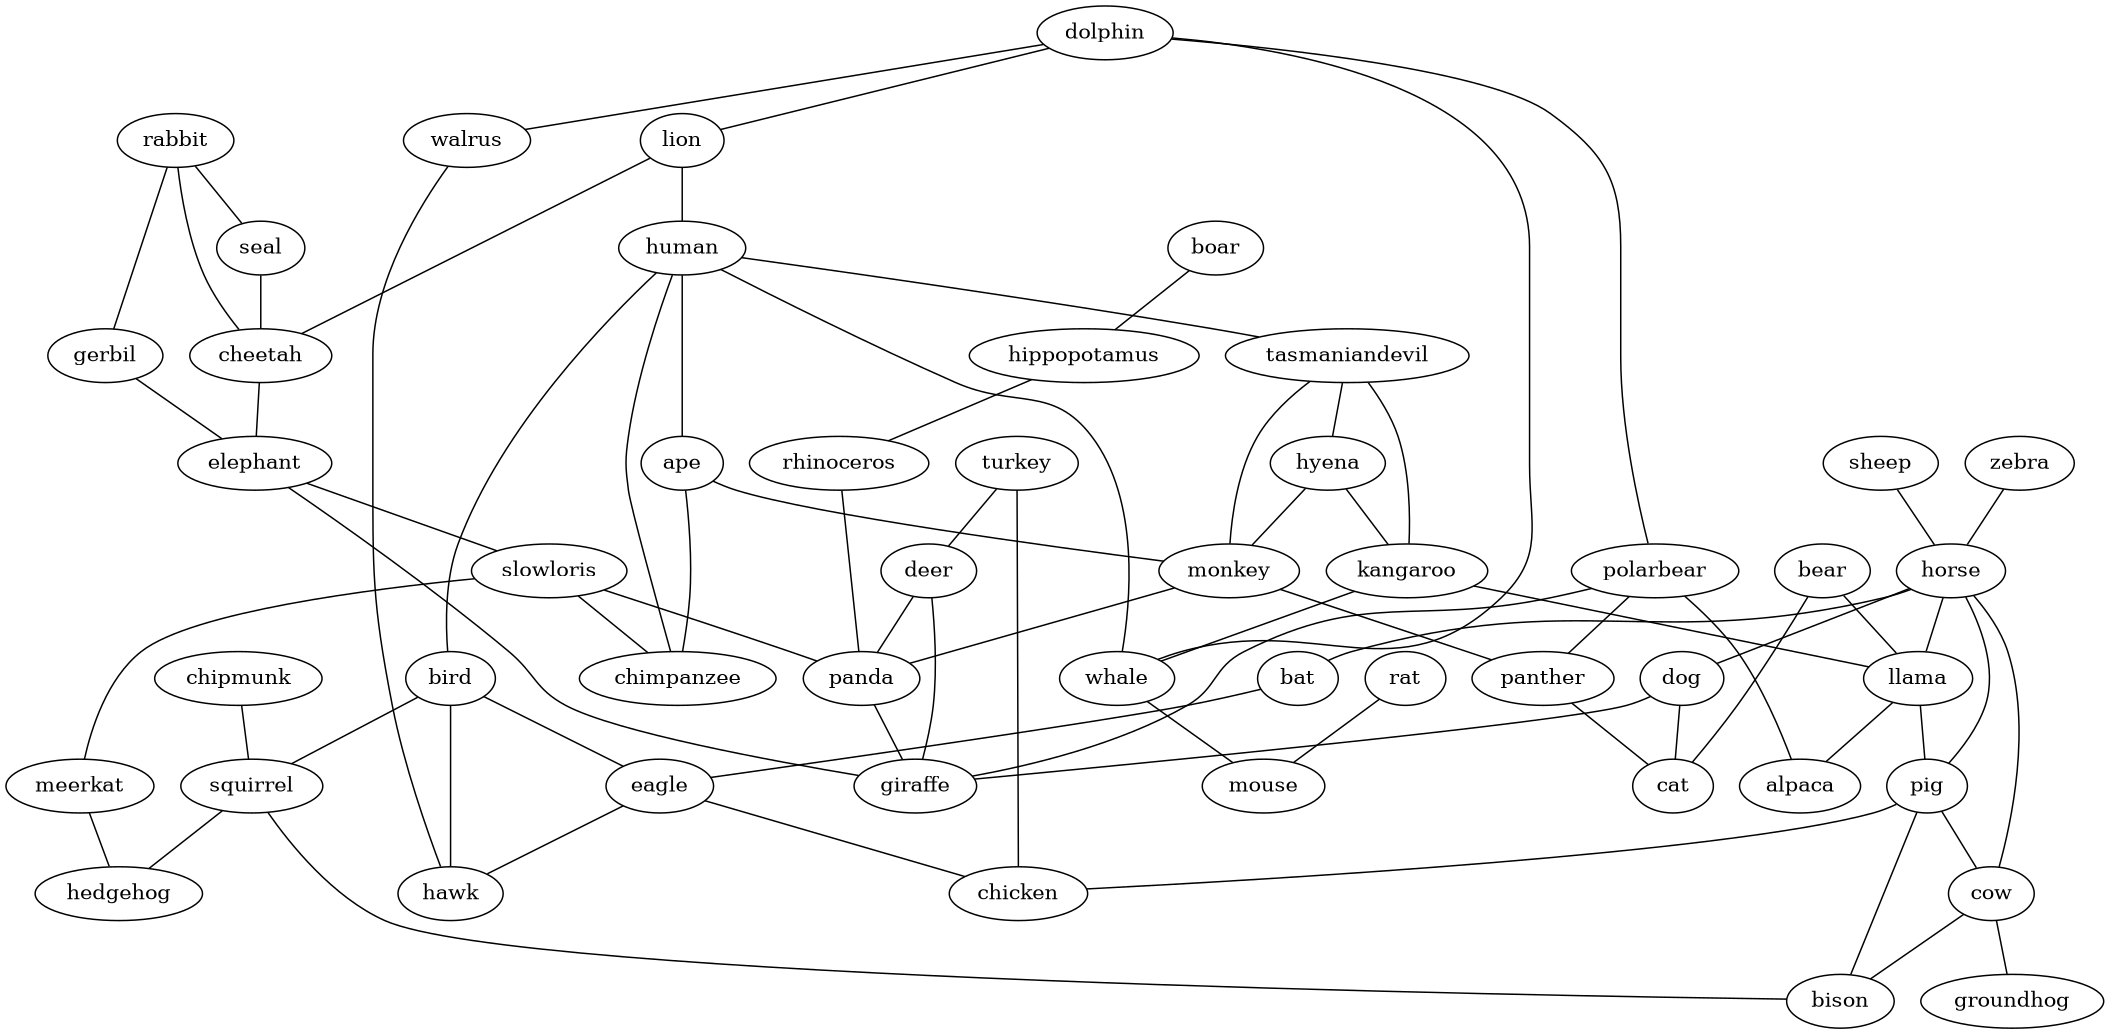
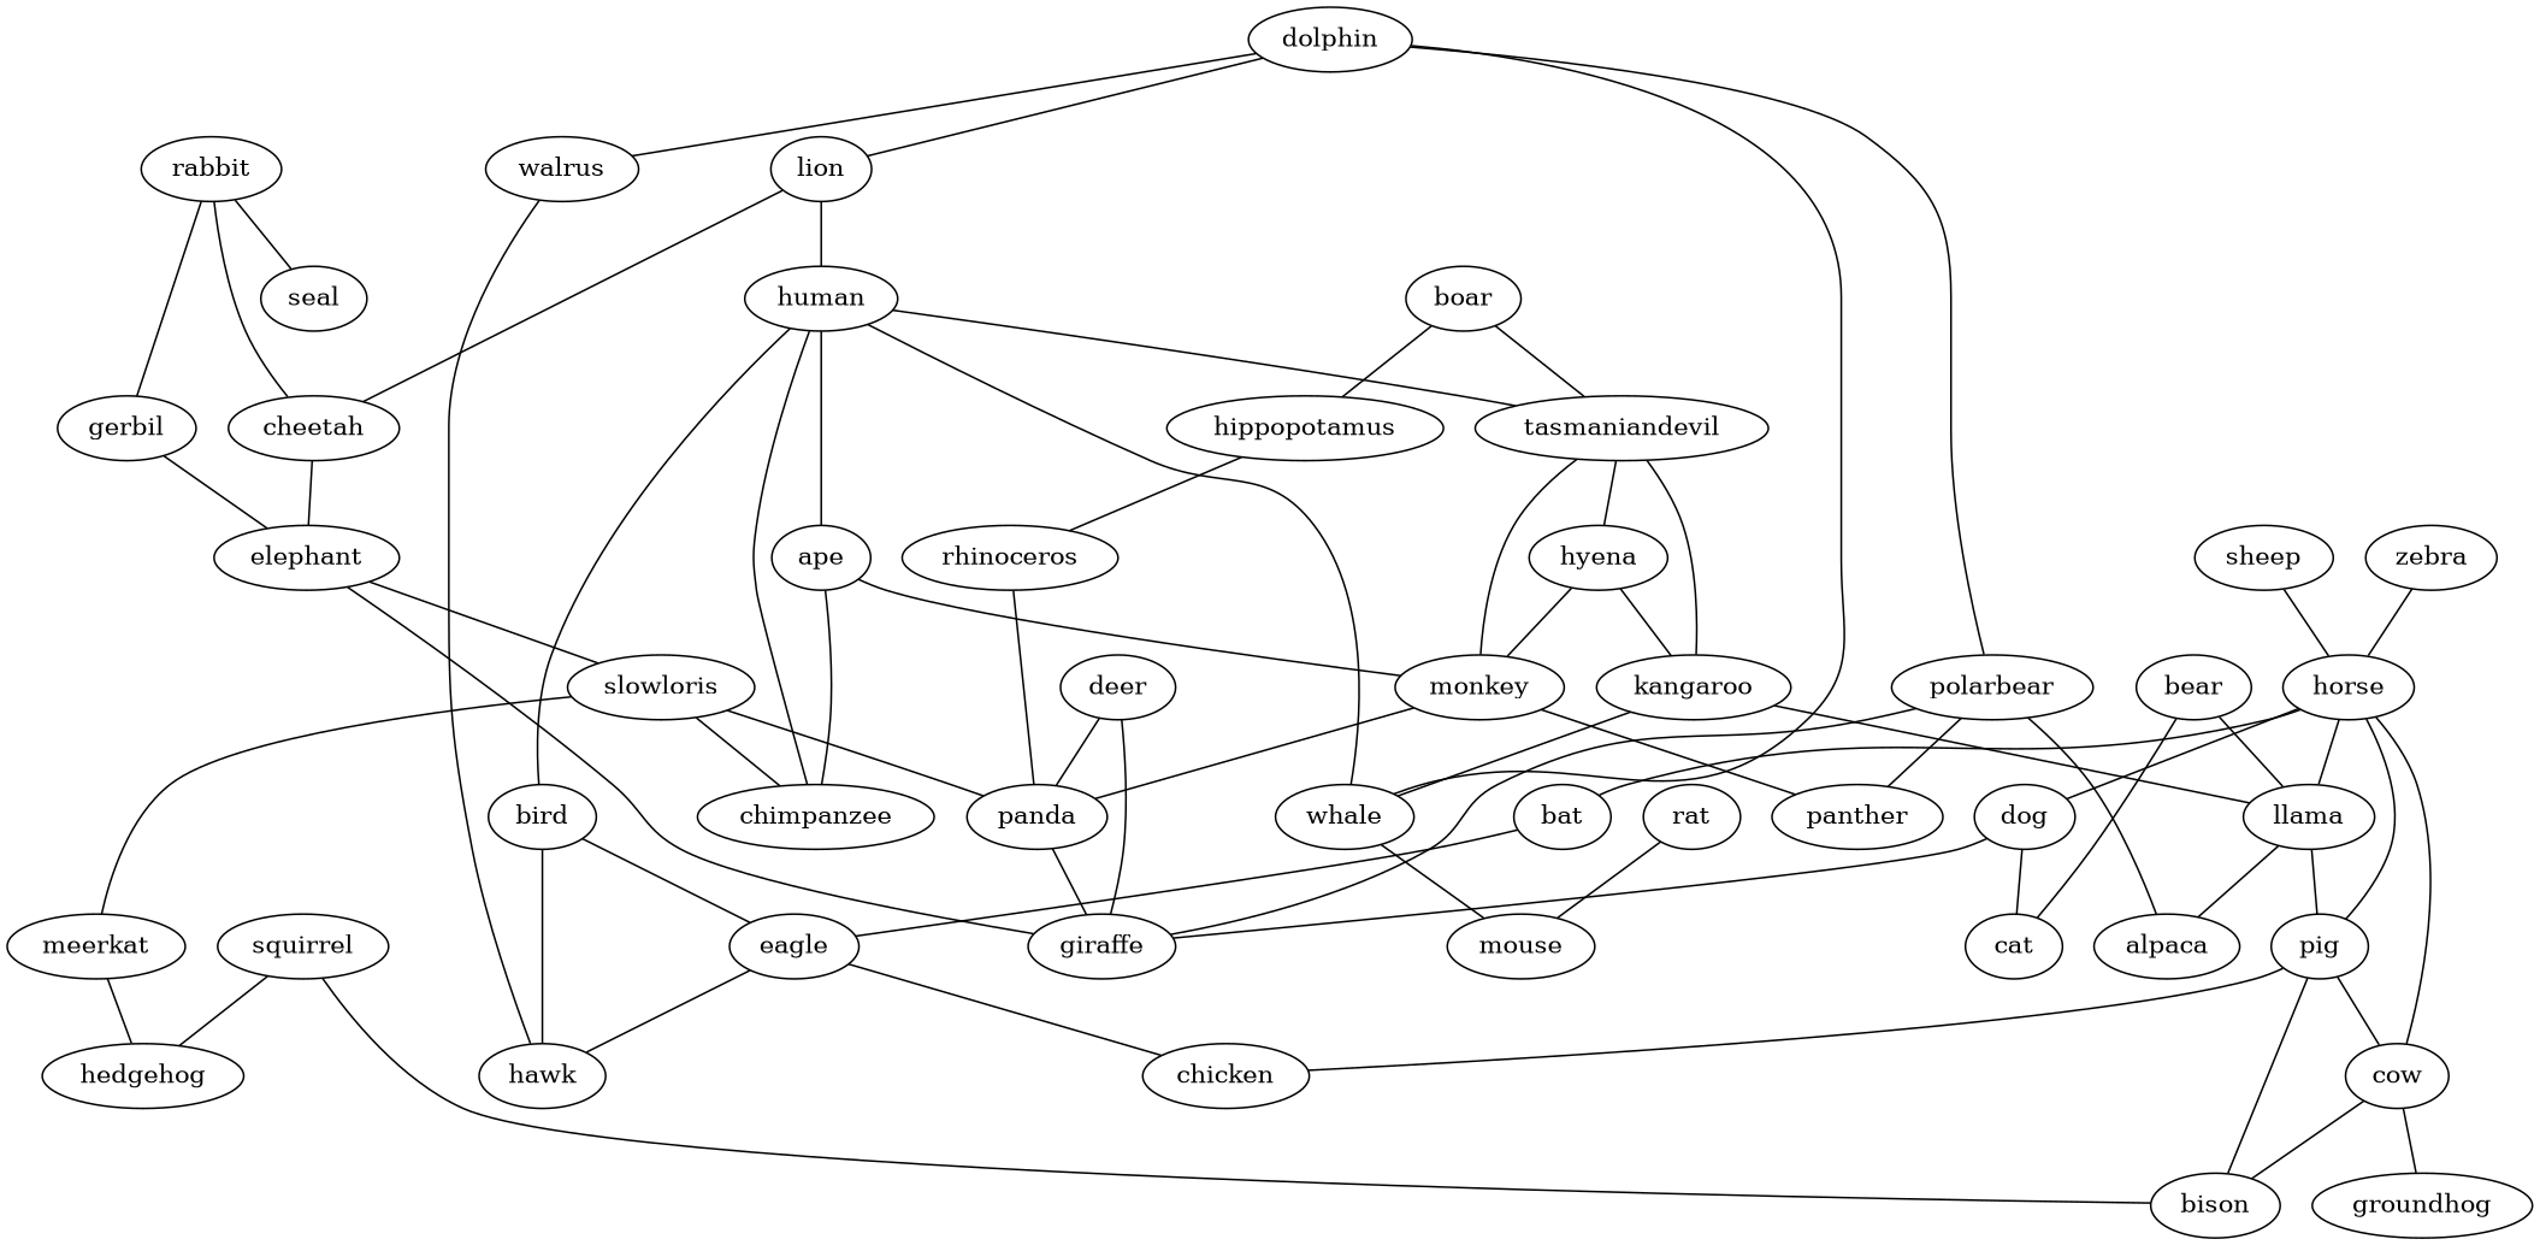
  strict graph {
    fontname="DejaVu Serif"
    node [fontname="DejaVu Serif"]
    edge [fontname="DejaVu Serif" weight=1]
    rabbit
    seal
    gerbil
    cheetah
    elephant
-   turkey
    deer
    chicken
    panda
    giraffe
    dolphin
    lion
    polarbear
    whale
    walrus
    human
    panther
    alpaca
    mouse
    hawk
    ape
    bird
    chimpanzee
    tasmaniandevil
    cat
    zebra
    horse
    llama
    pig
    bat
    cow
    dog
    boar
    hippopotamus
    monkey
    squirrel
    eagle
    rhinoceros
    hyena
    kangaroo
    slowloris
-   chipmunk
    rat
    bison
    hedgehog
    sheep
    meerkat
    groundhog
    bear
    rabbit -- seal
    rabbit -- gerbil
    rabbit -- cheetah
-   seal -- cheetah
    gerbil -- elephant
    cheetah -- elephant
    elephant -- giraffe
    elephant -- slowloris
-   turkey -- deer
-   turkey -- chicken
    deer -- panda
    deer -- giraffe
    panda -- giraffe
    dolphin -- lion
    dolphin -- polarbear
    dolphin -- whale
    dolphin -- walrus
    lion -- cheetah
    lion -- human
    polarbear -- giraffe
    polarbear -- panther
    polarbear -- alpaca
    whale -- mouse
    walrus -- hawk
    human -- whale
    human -- ape
    human -- bird
    human -- chimpanzee
    human -- tasmaniandevil
-   panther -- cat
    ape -- chimpanzee
    ape -- monkey
    bird -- hawk
-   bird -- squirrel
    bird -- eagle
    tasmaniandevil -- monkey
    tasmaniandevil -- hyena
    tasmaniandevil -- kangaroo
    zebra -- horse
    horse -- llama
    horse -- pig
    horse -- bat
    horse -- cow
    horse -- dog
    llama -- alpaca
    llama -- pig
    pig -- chicken
    pig -- cow
    pig -- bison
    bat -- eagle
    cow -- bison
    cow -- groundhog
    dog -- giraffe
    dog -- cat
+   boar -- tasmaniandevil
    boar -- hippopotamus
    hippopotamus -- rhinoceros
    monkey -- panda
    monkey -- panther
    squirrel -- bison
    squirrel -- hedgehog
    eagle -- chicken
    eagle -- hawk
    rhinoceros -- panda
    hyena -- monkey
    hyena -- kangaroo
    kangaroo -- whale
    kangaroo -- llama
    slowloris -- panda
    slowloris -- chimpanzee
    slowloris -- meerkat
-   chipmunk -- squirrel
    rat -- mouse
    sheep -- horse
    meerkat -- hedgehog
    bear -- cat
    bear -- llama
  }
